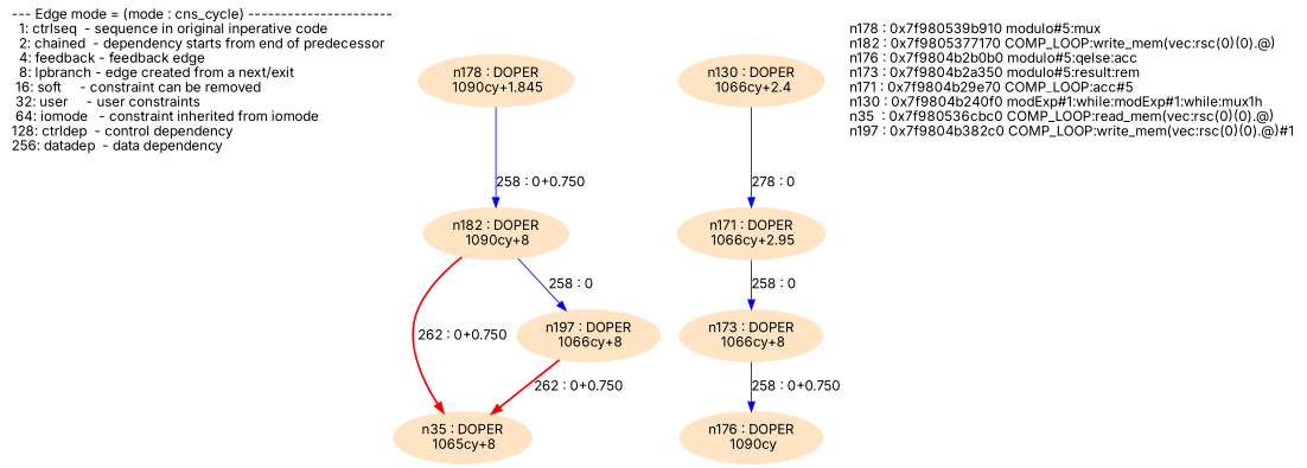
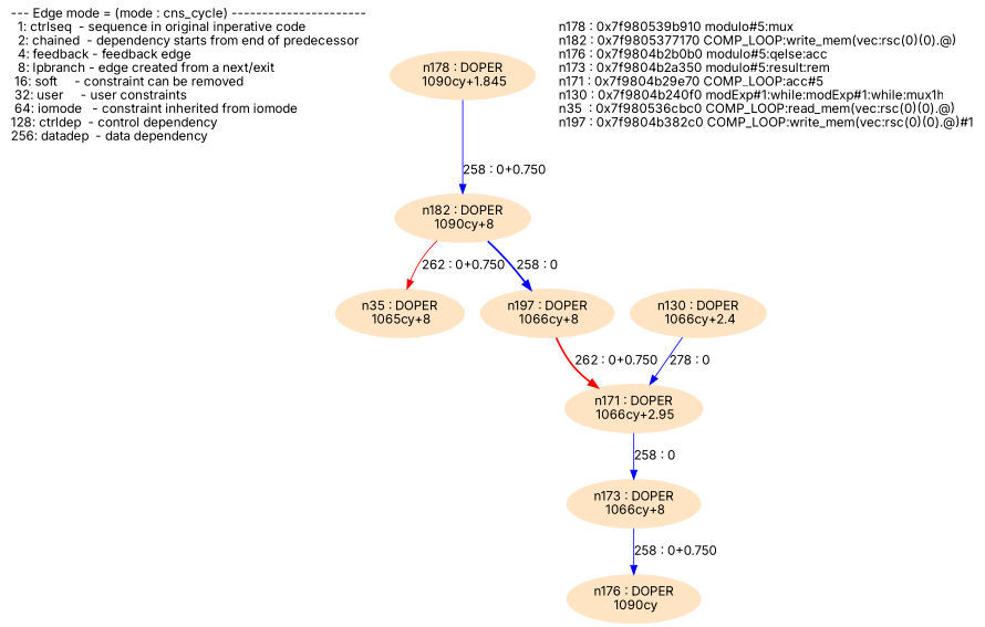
  digraph {
    fontname=Inter
    node [fontname=Inter shape=ellipse color=bisque style=filled]
    edge [color=blue fontname=Inter]
    n1 [label="--- Edge mode = (mode : cns_cycle) ----------------------\l  1: ctrlseq  - sequence in original inperative code     \l  2: chained  - dependency starts from end of predecessor\l  4: feedback - feedback edge                            \l  8: lpbranch - edge created from a next/exit            \l 16: soft     - constraint can be removed                \l 32: user     - user constraints                         \l 64: iomode   - constraint inherited from iomode         \l128: ctrldep  - control dependency                       \l256: datadep  - data dependency                          \l" labeljust=left shape=none color="" style=""]
    n2 [label="n178 : DOPER\n 1090cy+1.845\n"]
    n3 [label="n182 : DOPER\n 1090cy+8\n"]
    n4 [label="n35 : DOPER\n 1065cy+8\n"]
    n5 [label="n197 : DOPER\n 1066cy+8\n"]
    n6 [label="n176 : DOPER\n 1090cy\n"]
    n7 [label="n173 : DOPER\n 1066cy+8\n"]
    n8 [label="n171 : DOPER\n 1066cy+2.95\n"]
    n9 [label="n130 : DOPER\n 1066cy+2.4\n"]
    n10 [label="n178 : 0x7f980539b910 modulo#5:mux\ln182 : 0x7f9805377170 COMP_LOOP:write_mem(vec:rsc(0)(0).@)\ln176 : 0x7f9804b2b0b0 modulo#5:qelse:acc\ln173 : 0x7f9804b2a350 modulo#5:result:rem\ln171 : 0x7f9804b29e70 COMP_LOOP:acc#5\ln130 : 0x7f9804b240f0 modExp#1:while:modExp#1:while:mux1h\ln35  : 0x7f980536cbc0 COMP_LOOP:read_mem(vec:rsc(0)(0).@)\ln197 : 0x7f9804b382c0 COMP_LOOP:write_mem(vec:rsc(0)(0).@)#1\l" labeljust=left shape=none color="" style=""]
    n2 -> n3 [label="258 : 0+0.750"]
-   n3 -> n4 [color=red label="262 : 0+0.750" style=bold]
-   n3 -> n5 [label="258 : 0"]
-   n5 -> n4 [color=red label="262 : 0+0.750" style=bold]
+   n3 -> n4 [color=red label="262 : 0+0.750" style=solid]
+   n3 -> n5 [label="258 : 0" style=bold]
+   n5 -> n8 [color=red label="262 : 0+0.750" style=bold]
    n7 -> n6 [label="258 : 0+0.750"]
    n8 -> n7 [label="258 : 0"]
    n9 -> n8 [label="278 : 0"]
  }
